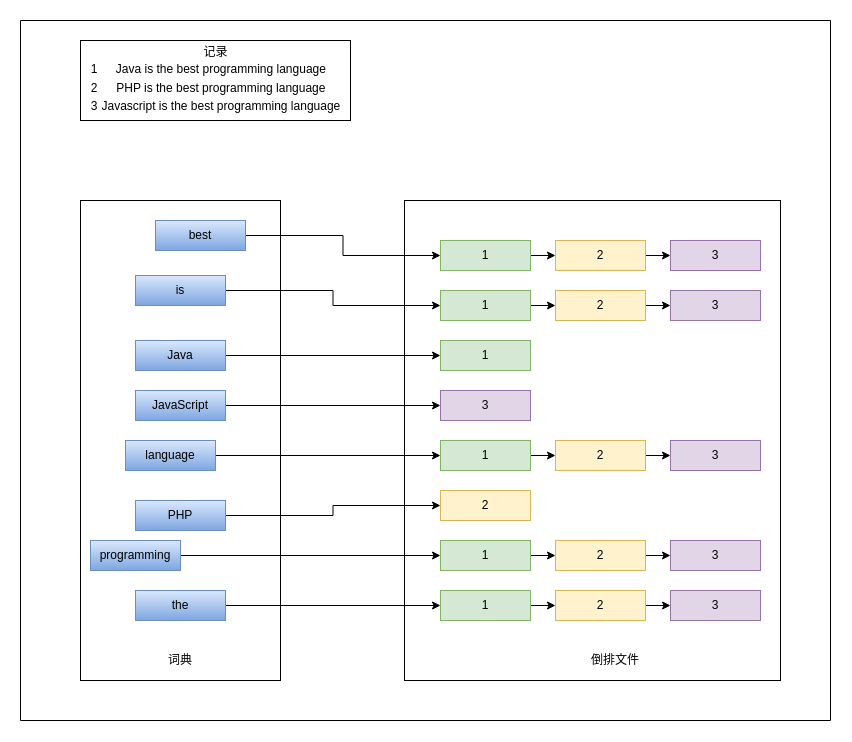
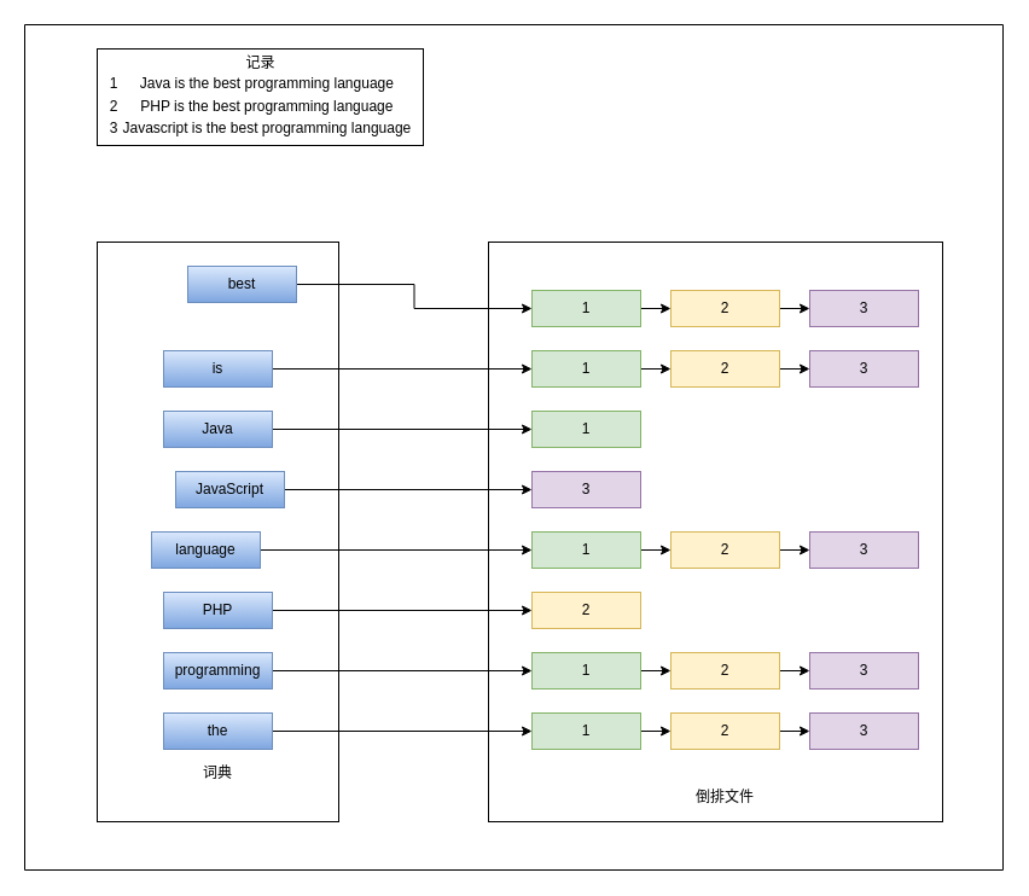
  <mxCell id="0" />
  <mxCell id="1" parent="0" />
  <mxCell id="2" value="记录&lt;br&gt;&lt;table&gt;&lt;tbody&gt;&lt;tr&gt;&lt;td&gt;1&lt;/td&gt;&lt;td&gt;Java is the best programming language&lt;br&gt;&lt;/td&gt;&lt;/tr&gt;&lt;tr&gt;&lt;td&gt;2&lt;/td&gt;&lt;td&gt;PHP is the best programming language&lt;/td&gt;&lt;/tr&gt;&lt;tr&gt;&lt;td&gt;3&lt;/td&gt;&lt;td&gt;Javascript is the best programming language&lt;/td&gt;&lt;/tr&gt;&lt;/tbody&gt;&lt;/table&gt;" style="text;html=1;align=center;verticalAlign=middle;resizable=0;points=[];autosize=1;strokeColor=#000000;glass=0;shadow=0;sketch=0;rounded=0;" parent="1" vertex="1"><mxGeometry x="80" y="40" width="270" height="80" as="geometry" /></mxCell>
  <mxCell id="3" value="" style="rounded=0;whiteSpace=wrap;html=1;shadow=0;glass=0;sketch=0;strokeColor=#000000;" parent="1" vertex="1"><mxGeometry x="80" y="200" width="200" height="480" as="geometry" /></mxCell>
- <mxCell id="4" value="词典" style="text;html=1;strokeColor=none;fillColor=none;align=center;verticalAlign=middle;whiteSpace=wrap;rounded=0;shadow=0;glass=0;sketch=0;" parent="1" vertex="1"><mxGeometry x="160" y="650" width="40" height="20" as="geometry" /></mxCell>
+ <mxCell id="4" value="词典" style="text;html=1;strokeColor=none;fillColor=none;align=center;verticalAlign=middle;whiteSpace=wrap;rounded=0;shadow=0;glass=0;sketch=0;" parent="1" vertex="1"><mxGeometry x="160" y="630" width="40" height="20" as="geometry" /></mxCell>
  <mxCell id="5" value="" style="rounded=0;whiteSpace=wrap;html=1;shadow=0;glass=0;sketch=0;strokeColor=#000000;" parent="1" vertex="1"><mxGeometry x="404" y="200" width="376" height="480" as="geometry" /></mxCell>
- <mxCell id="6" value="倒排文件" style="text;html=1;strokeColor=none;fillColor=none;align=center;verticalAlign=middle;whiteSpace=wrap;rounded=0;shadow=0;glass=0;sketch=0;" parent="1" vertex="1"><mxGeometry x="585" y="650" width="60" height="20" as="geometry" /></mxCell>
+ <mxCell id="6" value="倒排文件" style="text;html=1;strokeColor=none;fillColor=none;align=center;verticalAlign=middle;whiteSpace=wrap;rounded=0;shadow=0;glass=0;sketch=0;" parent="1" vertex="1"><mxGeometry x="570" y="650" width="60" height="20" as="geometry" /></mxCell>
  <mxCell id="7" style="edgeStyle=orthogonalEdgeStyle;rounded=0;orthogonalLoop=1;jettySize=auto;html=1;" parent="1" source="8" target="24" edge="1"><mxGeometry relative="1" as="geometry" /></mxCell>
  <mxCell id="8" value="best" style="rounded=0;whiteSpace=wrap;html=1;shadow=0;glass=0;sketch=0;strokeColor=#6c8ebf;gradientColor=#7ea6e0;fillColor=#dae8fc;" parent="1" vertex="1"><mxGeometry x="155" y="220" width="90" height="30" as="geometry" /></mxCell>
  <mxCell id="9" style="edgeStyle=orthogonalEdgeStyle;rounded=0;orthogonalLoop=1;jettySize=auto;html=1;" parent="1" source="10" target="26" edge="1"><mxGeometry relative="1" as="geometry" /></mxCell>
- <mxCell id="10" value="is" style="rounded=0;whiteSpace=wrap;html=1;shadow=0;glass=0;sketch=0;strokeColor=#6c8ebf;gradientColor=#7ea6e0;fillColor=#dae8fc;" parent="1" vertex="1"><mxGeometry x="135" y="275" width="90" height="30" as="geometry" /></mxCell>
+ <mxCell id="10" value="is" style="rounded=0;whiteSpace=wrap;html=1;shadow=0;glass=0;sketch=0;strokeColor=#6c8ebf;gradientColor=#7ea6e0;fillColor=#dae8fc;" parent="1" vertex="1"><mxGeometry x="135" y="290" width="90" height="30" as="geometry" /></mxCell>
  <mxCell id="11" style="edgeStyle=orthogonalEdgeStyle;rounded=0;orthogonalLoop=1;jettySize=auto;html=1;" parent="1" source="12" target="27" edge="1"><mxGeometry relative="1" as="geometry" /></mxCell>
  <mxCell id="12" value="Java" style="rounded=0;whiteSpace=wrap;html=1;shadow=0;glass=0;sketch=0;strokeColor=#6c8ebf;gradientColor=#7ea6e0;fillColor=#dae8fc;" parent="1" vertex="1"><mxGeometry x="135" y="340" width="90" height="30" as="geometry" /></mxCell>
  <mxCell id="13" style="edgeStyle=orthogonalEdgeStyle;rounded=0;orthogonalLoop=1;jettySize=auto;html=1;" parent="1" source="14" target="28" edge="1"><mxGeometry relative="1" as="geometry" /></mxCell>
- <mxCell id="14" value="JavaScript" style="rounded=0;whiteSpace=wrap;html=1;shadow=0;glass=0;sketch=0;strokeColor=#6c8ebf;gradientColor=#7ea6e0;fillColor=#dae8fc;" parent="1" vertex="1"><mxGeometry x="135" y="390" width="90" height="30" as="geometry" /></mxCell>
+ <mxCell id="14" value="JavaScript" style="rounded=0;whiteSpace=wrap;html=1;shadow=0;glass=0;sketch=0;strokeColor=#6c8ebf;gradientColor=#7ea6e0;fillColor=#dae8fc;" parent="1" vertex="1"><mxGeometry x="145" y="390" width="90" height="30" as="geometry" /></mxCell>
  <mxCell id="15" style="edgeStyle=orthogonalEdgeStyle;rounded=0;orthogonalLoop=1;jettySize=auto;html=1;" parent="1" source="16" target="30" edge="1"><mxGeometry relative="1" as="geometry" /></mxCell>
  <mxCell id="16" value="language" style="rounded=0;whiteSpace=wrap;html=1;shadow=0;glass=0;sketch=0;strokeColor=#6c8ebf;gradientColor=#7ea6e0;fillColor=#dae8fc;" parent="1" vertex="1"><mxGeometry x="125" y="440" width="90" height="30" as="geometry" /></mxCell>
  <mxCell id="17" style="edgeStyle=orthogonalEdgeStyle;rounded=0;orthogonalLoop=1;jettySize=auto;html=1;" parent="1" source="18" target="31" edge="1"><mxGeometry relative="1" as="geometry" /></mxCell>
- <mxCell id="18" value="PHP" style="rounded=0;whiteSpace=wrap;html=1;shadow=0;glass=0;sketch=0;strokeColor=#6c8ebf;gradientColor=#7ea6e0;fillColor=#dae8fc;" parent="1" vertex="1"><mxGeometry x="135" y="500" width="90" height="30" as="geometry" /></mxCell>
+ <mxCell id="18" value="PHP" style="rounded=0;whiteSpace=wrap;html=1;shadow=0;glass=0;sketch=0;strokeColor=#6c8ebf;gradientColor=#7ea6e0;fillColor=#dae8fc;" parent="1" vertex="1"><mxGeometry x="135" y="490" width="90" height="30" as="geometry" /></mxCell>
  <mxCell id="19" style="edgeStyle=orthogonalEdgeStyle;rounded=0;orthogonalLoop=1;jettySize=auto;html=1;" parent="1" source="20" target="51" edge="1"><mxGeometry relative="1" as="geometry" /></mxCell>
  <mxCell id="20" value="the" style="rounded=0;whiteSpace=wrap;html=1;shadow=0;glass=0;sketch=0;strokeColor=#6c8ebf;gradientColor=#7ea6e0;fillColor=#dae8fc;" parent="1" vertex="1"><mxGeometry x="135" y="590" width="90" height="30" as="geometry" /></mxCell>
  <mxCell id="21" style="edgeStyle=orthogonalEdgeStyle;rounded=0;orthogonalLoop=1;jettySize=auto;html=1;" parent="1" source="22" target="49" edge="1"><mxGeometry relative="1" as="geometry" /></mxCell>
- <mxCell id="22" value="programming" style="rounded=0;whiteSpace=wrap;html=1;shadow=0;glass=0;sketch=0;strokeColor=#6c8ebf;gradientColor=#7ea6e0;fillColor=#dae8fc;" parent="1" vertex="1"><mxGeometry x="90" y="540" width="90" height="30" as="geometry" /></mxCell>
+ <mxCell id="22" value="programming" style="rounded=0;whiteSpace=wrap;html=1;shadow=0;glass=0;sketch=0;strokeColor=#6c8ebf;gradientColor=#7ea6e0;fillColor=#dae8fc;" parent="1" vertex="1"><mxGeometry x="135" y="540" width="90" height="30" as="geometry" /></mxCell>
  <mxCell id="23" style="edgeStyle=orthogonalEdgeStyle;rounded=0;orthogonalLoop=1;jettySize=auto;html=1;" parent="1" source="24" target="41" edge="1"><mxGeometry relative="1" as="geometry" /></mxCell>
  <mxCell id="24" value="1" style="rounded=0;whiteSpace=wrap;html=1;shadow=0;glass=0;sketch=0;strokeColor=#82b366;fillColor=#d5e8d4;" parent="1" vertex="1"><mxGeometry x="440" y="240" width="90" height="30" as="geometry" /></mxCell>
  <mxCell id="25" style="edgeStyle=orthogonalEdgeStyle;rounded=0;orthogonalLoop=1;jettySize=auto;html=1;" parent="1" source="26" target="36" edge="1"><mxGeometry relative="1" as="geometry" /></mxCell>
  <mxCell id="26" value="1" style="rounded=0;whiteSpace=wrap;html=1;shadow=0;glass=0;sketch=0;strokeColor=#82b366;fillColor=#d5e8d4;" parent="1" vertex="1"><mxGeometry x="440" y="290" width="90" height="30" as="geometry" /></mxCell>
  <mxCell id="27" value="1" style="rounded=0;whiteSpace=wrap;html=1;shadow=0;glass=0;sketch=0;strokeColor=#82b366;fillColor=#d5e8d4;" parent="1" vertex="1"><mxGeometry x="440" y="340" width="90" height="30" as="geometry" /></mxCell>
  <mxCell id="28" value="3" style="rounded=0;whiteSpace=wrap;html=1;shadow=0;glass=0;sketch=0;strokeColor=#9673a6;fillColor=#e1d5e7;" parent="1" vertex="1"><mxGeometry x="440" y="390" width="90" height="30" as="geometry" /></mxCell>
  <mxCell id="29" style="edgeStyle=orthogonalEdgeStyle;rounded=0;orthogonalLoop=1;jettySize=auto;html=1;entryX=0;entryY=0.5;entryDx=0;entryDy=0;" parent="1" source="30" target="39" edge="1"><mxGeometry relative="1" as="geometry" /></mxCell>
  <mxCell id="30" value="1" style="rounded=0;whiteSpace=wrap;html=1;shadow=0;glass=0;sketch=0;strokeColor=#82b366;fillColor=#d5e8d4;" parent="1" vertex="1"><mxGeometry x="440" y="440" width="90" height="30" as="geometry" /></mxCell>
  <mxCell id="31" value="2" style="rounded=0;whiteSpace=wrap;html=1;shadow=0;glass=0;sketch=0;strokeColor=#d6b656;fillColor=#fff2cc;" parent="1" vertex="1"><mxGeometry x="440" y="490" width="90" height="30" as="geometry" /></mxCell>
  <mxCell id="32" style="edgeStyle=orthogonalEdgeStyle;rounded=0;orthogonalLoop=1;jettySize=auto;html=1;" parent="1" source="33" target="44" edge="1"><mxGeometry relative="1" as="geometry" /></mxCell>
  <mxCell id="33" value="2" style="rounded=0;whiteSpace=wrap;html=1;shadow=0;glass=0;sketch=0;strokeColor=#d6b656;fillColor=#fff2cc;" parent="1" vertex="1"><mxGeometry x="555" y="540" width="90" height="30" as="geometry" /></mxCell>
  <mxCell id="34" value="3" style="rounded=0;whiteSpace=wrap;html=1;shadow=0;glass=0;sketch=0;strokeColor=#000000;" parent="1" vertex="1"><mxGeometry x="670" y="590" width="90" height="30" as="geometry" /></mxCell>
  <mxCell id="35" style="edgeStyle=orthogonalEdgeStyle;rounded=0;orthogonalLoop=1;jettySize=auto;html=1;" parent="1" source="36" target="37" edge="1"><mxGeometry relative="1" as="geometry" /></mxCell>
  <mxCell id="36" value="2" style="rounded=0;whiteSpace=wrap;html=1;shadow=0;glass=0;sketch=0;strokeColor=#d6b656;fillColor=#fff2cc;" parent="1" vertex="1"><mxGeometry x="555" y="290" width="90" height="30" as="geometry" /></mxCell>
  <mxCell id="37" value="3" style="rounded=0;whiteSpace=wrap;html=1;shadow=0;glass=0;sketch=0;strokeColor=#9673a6;fillColor=#e1d5e7;" parent="1" vertex="1"><mxGeometry x="670" y="290" width="90" height="30" as="geometry" /></mxCell>
  <mxCell id="38" style="edgeStyle=orthogonalEdgeStyle;rounded=0;orthogonalLoop=1;jettySize=auto;html=1;" parent="1" source="39" target="43" edge="1"><mxGeometry relative="1" as="geometry" /></mxCell>
  <mxCell id="39" value="2" style="rounded=0;whiteSpace=wrap;html=1;shadow=0;glass=0;sketch=0;strokeColor=#d6b656;fillColor=#fff2cc;" parent="1" vertex="1"><mxGeometry x="555" y="440" width="90" height="30" as="geometry" /></mxCell>
  <mxCell id="40" style="edgeStyle=orthogonalEdgeStyle;rounded=0;orthogonalLoop=1;jettySize=auto;html=1;" parent="1" source="41" target="42" edge="1"><mxGeometry relative="1" as="geometry" /></mxCell>
  <mxCell id="41" value="2" style="rounded=0;whiteSpace=wrap;html=1;shadow=0;glass=0;sketch=0;strokeColor=#d6b656;fillColor=#fff2cc;" parent="1" vertex="1"><mxGeometry x="555" y="240" width="90" height="30" as="geometry" /></mxCell>
  <mxCell id="42" value="3" style="rounded=0;whiteSpace=wrap;html=1;shadow=0;glass=0;sketch=0;strokeColor=#9673a6;fillColor=#e1d5e7;" parent="1" vertex="1"><mxGeometry x="670" y="240" width="90" height="30" as="geometry" /></mxCell>
  <mxCell id="43" value="3" style="rounded=0;whiteSpace=wrap;html=1;shadow=0;glass=0;sketch=0;strokeColor=#9673a6;fillColor=#e1d5e7;" parent="1" vertex="1"><mxGeometry x="670" y="440" width="90" height="30" as="geometry" /></mxCell>
  <mxCell id="44" value="3" style="rounded=0;whiteSpace=wrap;html=1;shadow=0;glass=0;sketch=0;strokeColor=#9673a6;fillColor=#e1d5e7;" parent="1" vertex="1"><mxGeometry x="670" y="540" width="90" height="30" as="geometry" /></mxCell>
  <mxCell id="45" value="3" style="rounded=0;whiteSpace=wrap;html=1;shadow=0;glass=0;sketch=0;strokeColor=#9673a6;fillColor=#e1d5e7;" parent="1" vertex="1"><mxGeometry x="670" y="590" width="90" height="30" as="geometry" /></mxCell>
  <mxCell id="46" style="edgeStyle=orthogonalEdgeStyle;rounded=0;orthogonalLoop=1;jettySize=auto;html=1;" parent="1" source="47" target="45" edge="1"><mxGeometry relative="1" as="geometry" /></mxCell>
  <mxCell id="47" value="2" style="rounded=0;whiteSpace=wrap;html=1;shadow=0;glass=0;sketch=0;strokeColor=#d6b656;fillColor=#fff2cc;" parent="1" vertex="1"><mxGeometry x="555" y="590" width="90" height="30" as="geometry" /></mxCell>
  <mxCell id="48" style="edgeStyle=orthogonalEdgeStyle;rounded=0;orthogonalLoop=1;jettySize=auto;html=1;" parent="1" source="49" target="33" edge="1"><mxGeometry relative="1" as="geometry" /></mxCell>
  <mxCell id="49" value="1" style="rounded=0;whiteSpace=wrap;html=1;shadow=0;glass=0;sketch=0;strokeColor=#82b366;fillColor=#d5e8d4;" parent="1" vertex="1"><mxGeometry x="440" y="540" width="90" height="30" as="geometry" /></mxCell>
  <mxCell id="50" style="edgeStyle=orthogonalEdgeStyle;rounded=0;orthogonalLoop=1;jettySize=auto;html=1;" parent="1" source="51" target="47" edge="1"><mxGeometry relative="1" as="geometry" /></mxCell>
  <mxCell id="51" value="1" style="rounded=0;whiteSpace=wrap;html=1;shadow=0;glass=0;sketch=0;strokeColor=#82b366;fillColor=#d5e8d4;" parent="1" vertex="1"><mxGeometry x="440" y="590" width="90" height="30" as="geometry" /></mxCell>
  <mxCell id="52" value="" style="swimlane;startSize=0;" vertex="1" parent="1"><mxGeometry x="20" y="20" width="810" height="700" as="geometry" /></mxCell>
